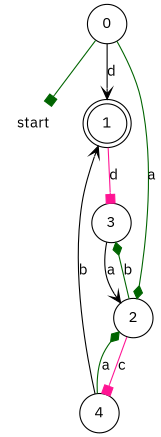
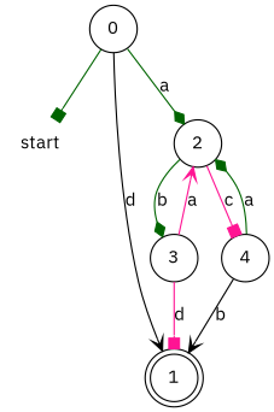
  digraph {
    fontname="IBM Plex Sans"
    rankdir=TB
    node [fontname="IBM Plex Sans" shape=circle]
    edge [arrowhead=box color=darkgreen fontname="IBM Plex Sans"]
    start [shape=none]
    0
    1 [shape=doublecircle]
    2
    3
    4
    0 -> start
    0 -> 1 [arrowhead=vee color=black label=d]
    0 -> 2 [arrowhead=diamond label=a]
    2 -> 3 [arrowhead=diamond label=b]
    2 -> 4 [color=deeppink label=c]
-   1 -> 3 [color=deeppink label=d]
-   3 -> 2 [arrowhead=vee color=black label=a]
+   3 -> 1 [color=deeppink label=d]
+   3 -> 2 [arrowhead=vee color=deeppink label=a]
    4 -> 1 [arrowhead=vee color=black label=b]
    4 -> 2 [arrowhead=diamond label=a]
  }
